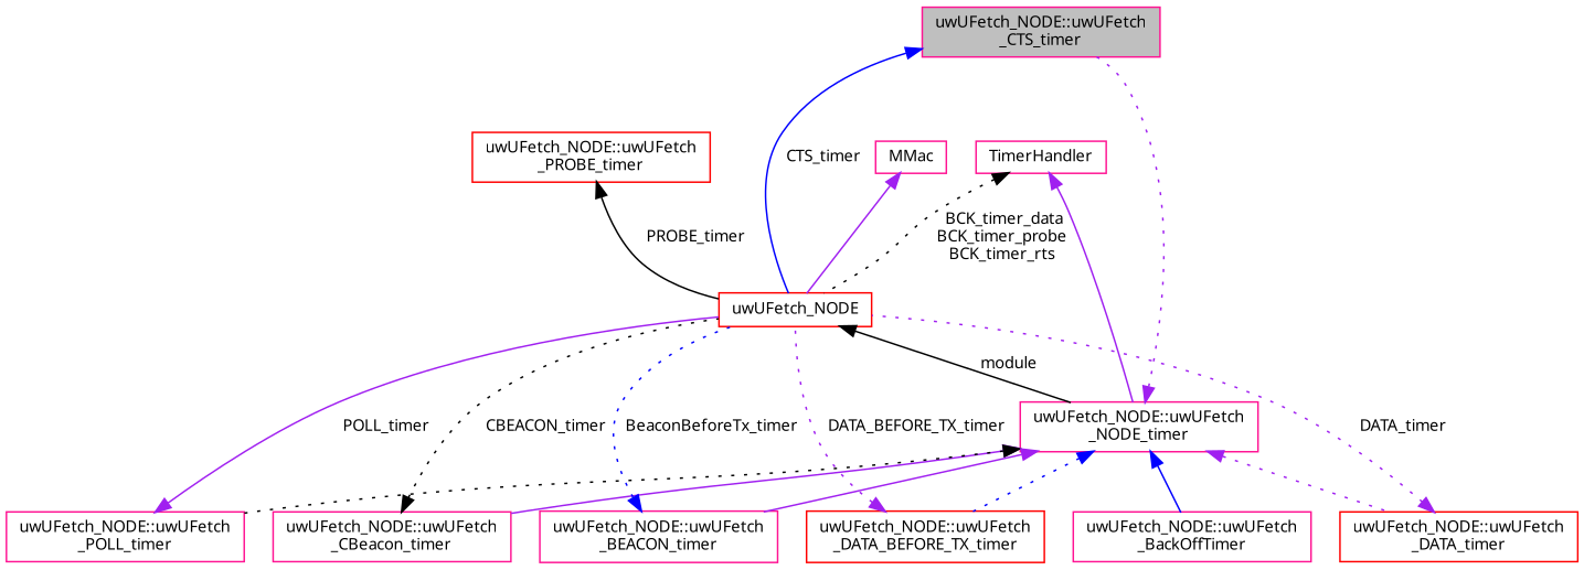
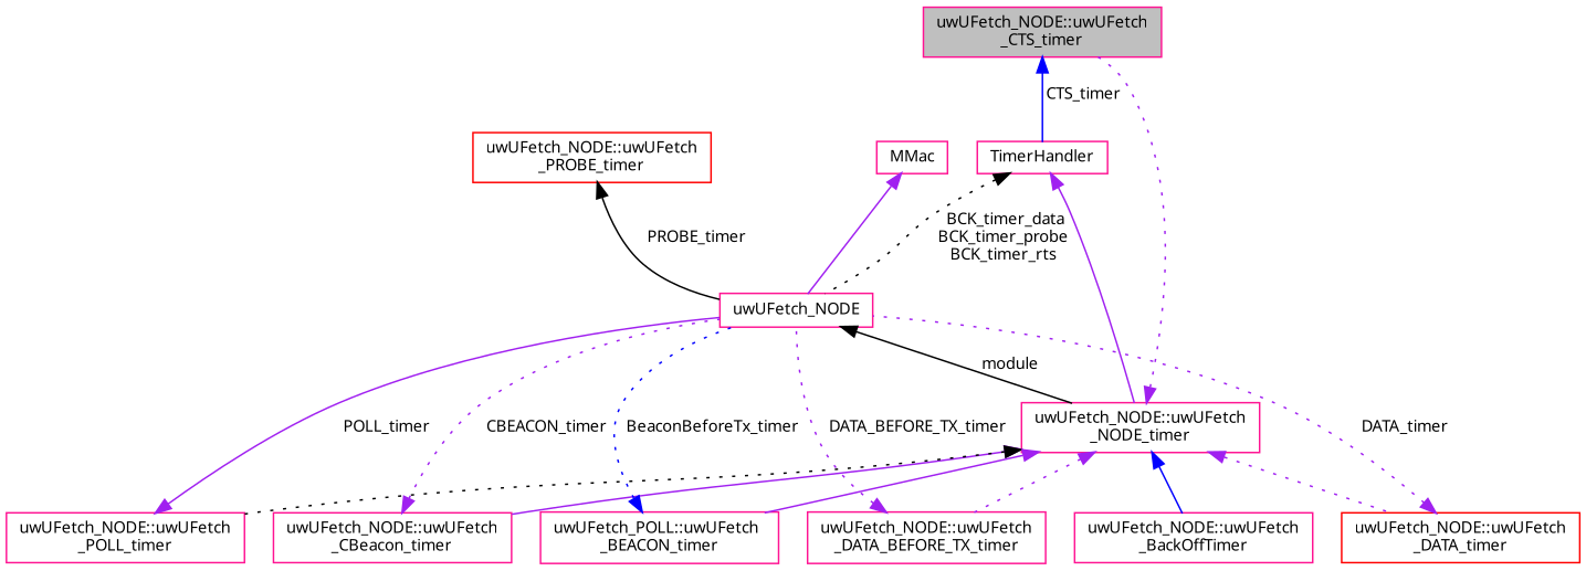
  digraph {
    fontname="Noto Sans"
    rankdir=TB
    node [color=deeppink fillcolor=white fontname="Noto Sans" fontsize=10 shape=record style=filled]
    edge [color=purple dir=back fontname="Noto Sans" fontsize=10 labelfontname=Helvetica labelfontsize=10 style=solid]
    n1 [fillcolor=grey75 fontcolor=black height=0.2 label="uwUFetch_NODE::uwUFetch\l_CTS_timer" width=0.4]
-   n2 [color=red height=0.2 label=uwUFetch_NODE width=0.4]
+   n2 [height=0.2 label=uwUFetch_NODE width=0.4]
    n3 [height=0.2 label="uwUFetch_NODE::uwUFetch\l_NODE_timer" width=0.4]
    n4 [height=0.2 label="uwUFetch_NODE::uwUFetch\l_CBeacon_timer" width=0.4]
-   n5 [color=red height=0.2 label="uwUFetch_NODE::uwUFetch\l_DATA_BEFORE_TX_timer" width=0.4]
+   n5 [height=0.2 label="uwUFetch_NODE::uwUFetch\l_DATA_BEFORE_TX_timer" width=0.4]
    n6 [height=0.2 label="uwUFetch_NODE::uwUFetch\l_POLL_timer" width=0.4]
    n7 [color=red height=0.2 label="uwUFetch_NODE::uwUFetch\l_DATA_timer" width=0.4]
-   n8 [height=0.2 label="uwUFetch_NODE::uwUFetch\l_BEACON_timer" width=0.4]
+   n8 [height=0.2 label="uwUFetch_POLL::uwUFetch\l_BEACON_timer" width=0.4]
    n9 [height=0.2 label="uwUFetch_NODE::uwUFetch\l_BackOffTimer" width=0.4]
    n10 [color=red height=0.2 label="uwUFetch_NODE::uwUFetch\l_PROBE_timer" width=0.4]
    n11 [height=0.2 label=TimerHandler width=0.4]
    n12 [height=0.2 label=MMac width=0.4]
-   n1 -> n2 [color=blue label=" CTS_timer"]
+   n1 -> n11 [color=blue label=" CTS_timer"]
    n2 -> n3 [color=black label=" module"]
    n3 -> n1 [style=dotted]
    n3 -> n4
-   n3 -> n5 [color=blue style=dotted]
+   n3 -> n5 [style=dotted]
    n3 -> n6 [color=black style=dotted]
    n3 -> n7 [style=dotted]
    n3 -> n8
    n3 -> n9 [color=blue]
-   n4 -> n2 [color=black label=" CBEACON_timer" style=dotted]
+   n4 -> n2 [label=" CBEACON_timer" style=dotted]
    n5 -> n2 [label=" DATA_BEFORE_TX_timer" style=dotted]
    n6 -> n2 [label=" POLL_timer"]
    n7 -> n2 [label=" DATA_timer" style=dotted]
    n8 -> n2 [color=blue label=" BeaconBeforeTx_timer" style=dotted]
    n10 -> n2 [color=black label=" PROBE_timer"]
    n11 -> n2 [color=black label=" BCK_timer_data\nBCK_timer_probe\nBCK_timer_rts" style=dotted]
    n11 -> n3
    n12 -> n2
  }
